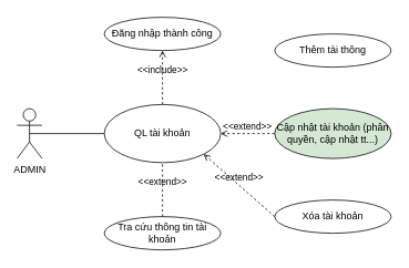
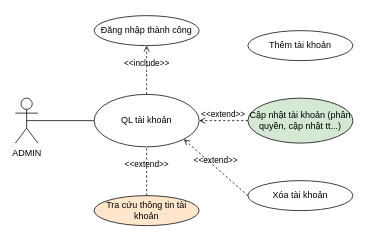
  <mxCell id="0" />
  <mxCell id="1" parent="0" />
  <mxCell id="2" value="ADMIN" style="shape=umlActor;verticalLabelPosition=bottom;verticalAlign=top;html=1;" vertex="1" parent="1"><mxGeometry x="20" y="130" width="30" height="60" as="geometry" /></mxCell>
  <mxCell id="3" value="QL tài khoản" style="ellipse;whiteSpace=wrap;html=1;" vertex="1" parent="1"><mxGeometry x="125" y="125" width="140" height="70" as="geometry" /></mxCell>
  <mxCell id="4" value="Đăng nhập thành công" style="ellipse;whiteSpace=wrap;html=1;" vertex="1" parent="1"><mxGeometry x="125" y="20" width="140" height="40" as="geometry" /></mxCell>
- <mxCell id="5" value="Thêm tài thông" style="ellipse;whiteSpace=wrap;html=1;" vertex="1" parent="1"><mxGeometry x="330" y="40" width="140" height="40" as="geometry" /></mxCell>
+ <mxCell id="5" value="Thêm tài khoản" style="ellipse;whiteSpace=wrap;html=1;" vertex="1" parent="1"><mxGeometry x="330" y="40" width="140" height="40" as="geometry" /></mxCell>
  <mxCell id="6" value="Xóa tài khoản" style="ellipse;whiteSpace=wrap;html=1;" vertex="1" parent="1"><mxGeometry x="330" y="240" width="140" height="40" as="geometry" /></mxCell>
  <mxCell id="7" value="Cập nhật tài khoản (phân quyền, cập nhật tt...)" style="ellipse;whiteSpace=wrap;html=1;fillColor=#d5e8d4;" vertex="1" parent="1"><mxGeometry x="330" y="130" width="140" height="60" as="geometry" /></mxCell>
  <mxCell id="8" value="&amp;lt;&amp;lt;extend&amp;gt;&amp;gt;" style="html=1;verticalAlign=bottom;labelBackgroundColor=none;endArrow=open;endFill=0;dashed=1;rounded=0;entryX=1;entryY=0.5;entryDx=0;entryDy=0;exitX=0;exitY=0.5;exitDx=0;exitDy=0;" edge="1" parent="1" source="7" target="3"><mxGeometry width="160" relative="1" as="geometry"><mxPoint x="340" y="110" as="sourcePoint" /><mxPoint x="330" y="70" as="targetPoint" /></mxGeometry></mxCell>
  <mxCell id="9" value="&amp;lt;&amp;lt;extend&amp;gt;&amp;gt;" style="html=1;verticalAlign=bottom;labelBackgroundColor=none;endArrow=open;endFill=0;dashed=1;rounded=0;entryX=1;entryY=1;entryDx=0;entryDy=0;exitX=0;exitY=0.5;exitDx=0;exitDy=0;" edge="1" parent="1" source="6" target="3"><mxGeometry width="160" relative="1" as="geometry"><mxPoint x="310" y="340" as="sourcePoint" /><mxPoint x="340" y="80" as="targetPoint" /></mxGeometry></mxCell>
  <mxCell id="10" value="&amp;lt;&amp;lt;include&amp;gt;&amp;gt;" style="html=1;verticalAlign=bottom;labelBackgroundColor=none;endArrow=open;endFill=0;dashed=1;rounded=0;exitX=0.5;exitY=0;exitDx=0;exitDy=0;entryX=0.5;entryY=1;entryDx=0;entryDy=0;" edge="1" parent="1" source="3" target="4"><mxGeometry width="160" relative="1" as="geometry"><mxPoint x="180" y="200" as="sourcePoint" /><mxPoint x="340" y="200" as="targetPoint" /></mxGeometry></mxCell>
  <mxCell id="11" value="" style="endArrow=none;html=1;rounded=0;exitX=0.5;exitY=0.5;exitDx=0;exitDy=0;exitPerimeter=0;entryX=0;entryY=0.5;entryDx=0;entryDy=0;" edge="1" parent="1" source="2" target="3"><mxGeometry width="50" height="50" relative="1" as="geometry"><mxPoint x="240" y="210" as="sourcePoint" /><mxPoint x="120" y="160" as="targetPoint" /></mxGeometry></mxCell>
- <mxCell id="12" value="Tra cứu thông tin tài khoản" style="ellipse;whiteSpace=wrap;html=1;" vertex="1" parent="1"><mxGeometry x="125" y="260" width="140" height="40" as="geometry" /></mxCell>
+ <mxCell id="12" value="Tra cứu thông tin tài khoản" style="ellipse;whiteSpace=wrap;html=1;fillColor=#ffe6cc;" vertex="1" parent="1"><mxGeometry x="125" y="260" width="140" height="40" as="geometry" /></mxCell>
  <mxCell id="13" value="&amp;lt;&amp;lt;extend&amp;gt;&amp;gt;" style="html=1;verticalAlign=bottom;labelBackgroundColor=none;endArrow=none;endFill=0;dashed=1;rounded=0;entryX=0.5;entryY=1;entryDx=0;entryDy=0;exitX=0.5;exitY=0;exitDx=0;exitDy=0;" edge="1" parent="1" source="12" target="3"><mxGeometry width="160" relative="1" as="geometry"><mxPoint x="340" y="270" as="sourcePoint" /><mxPoint x="254" y="195" as="targetPoint" /></mxGeometry></mxCell>
